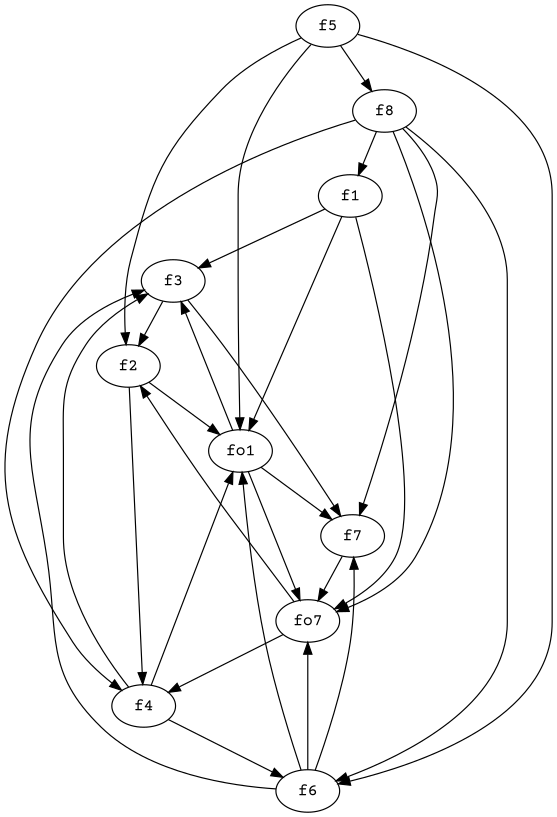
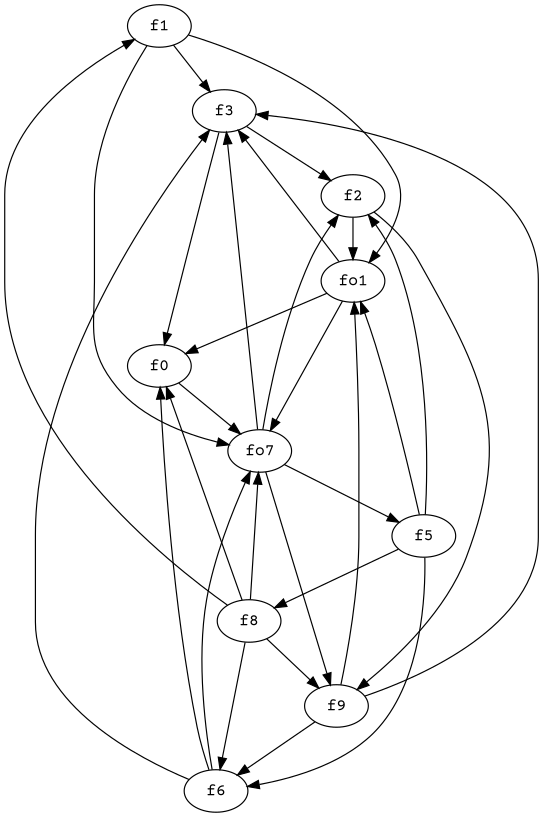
  strict digraph {
    fontname="Courier Prime"
    node [fontname="Courier Prime"]
    edge [fontname="Courier Prime" weight=2]
    f1
    f3
    fo1
    n4 [label=fo7]
    f2
-   f7
-   f4
+   f7 [label=f0]
+   f4 [label=f9]
    f5
    f6
    f8
    f1 -> f3
    f1 -> fo1
    f1 -> n4
    f3 -> f2
    f3 -> f7
    fo1 -> f3
    fo1 -> n4
    fo1 -> f7
+   n4 -> f3
    n4 -> f2
    n4 -> f4
+   n4 -> f5
    f2 -> fo1
    f2 -> f4
    f7 -> n4
    f4 -> f3
    f4 -> fo1
    f4 -> f6
    f5 -> fo1
    f5 -> f2
    f5 -> f6
    f5 -> f8
    f6 -> f3
-   f6 -> fo1
    f6 -> n4
    f6 -> f7
    f8 -> f1
    f8 -> n4
    f8 -> f7
    f8 -> f4
    f8 -> f6
  }
